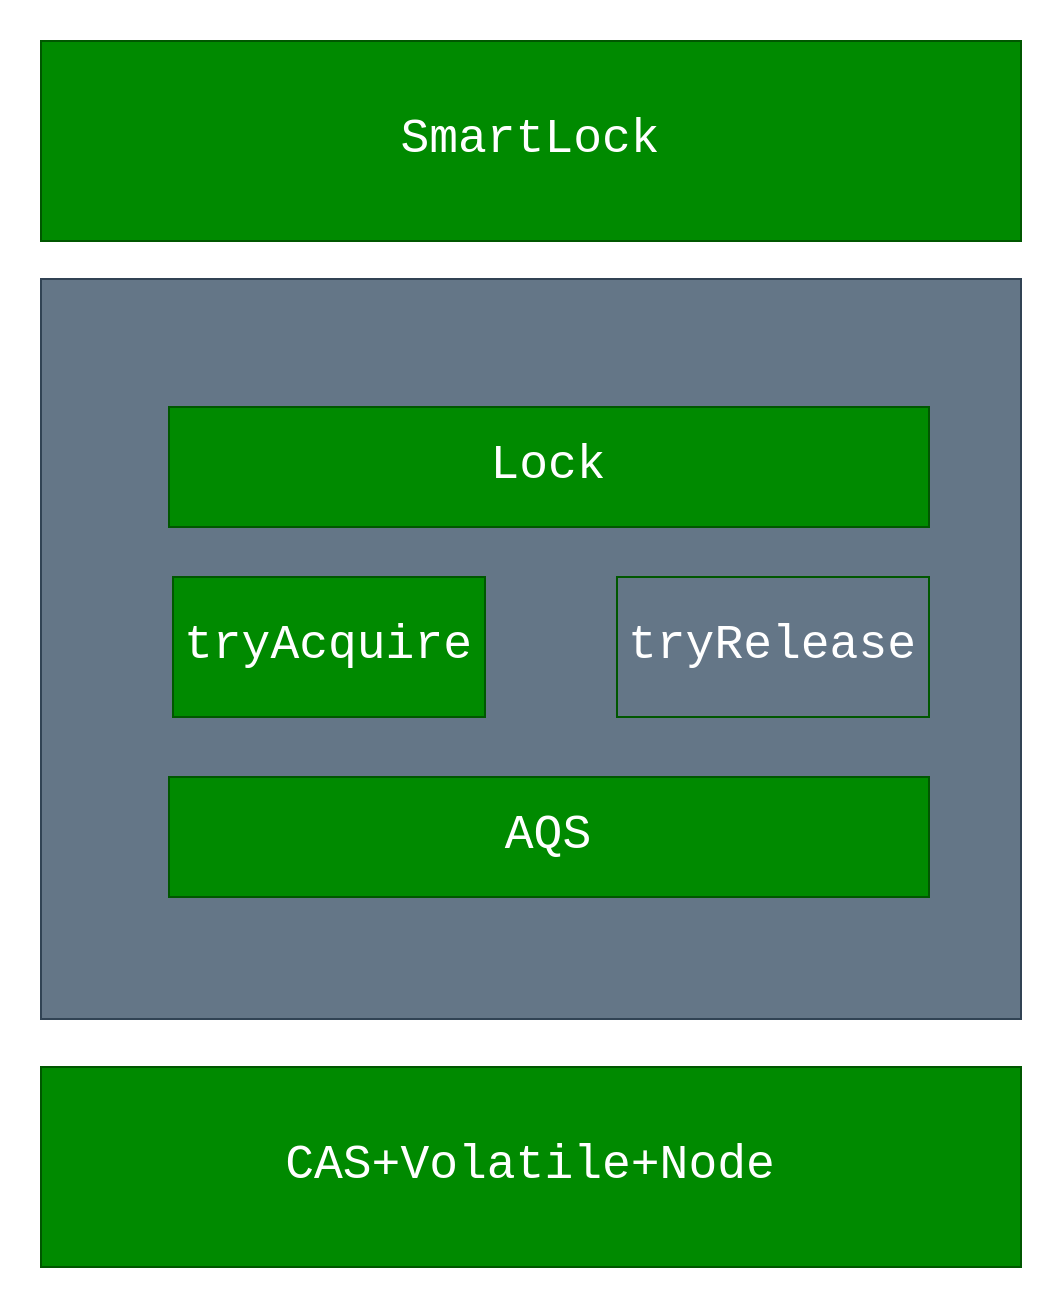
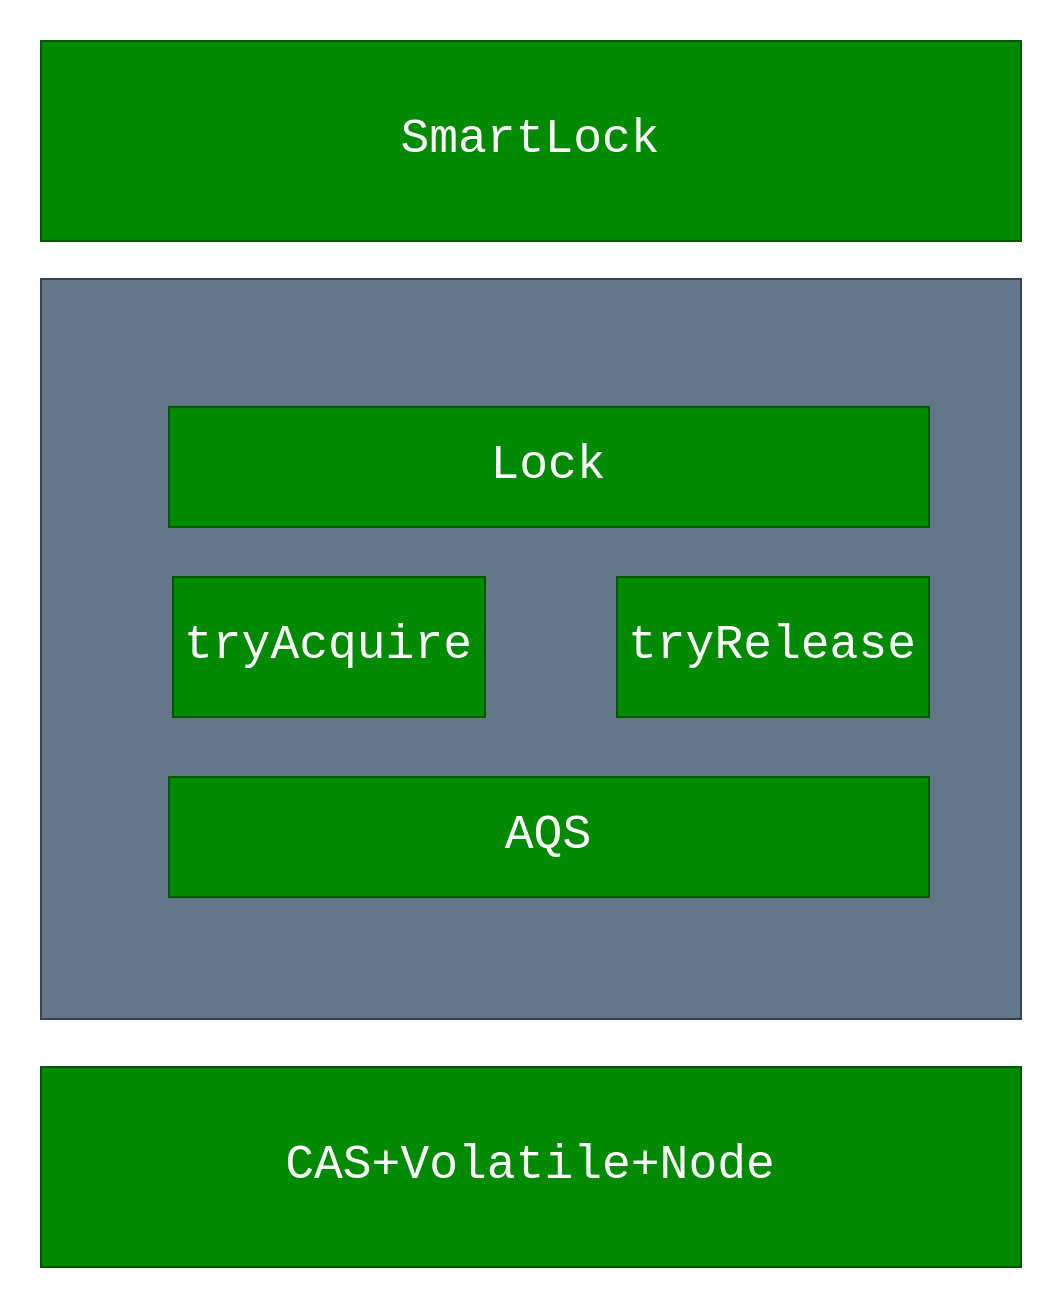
  <mxCell id="0" />
  <mxCell id="1" parent="0" />
  <mxCell id="2" value="&lt;font style=&quot;font-size: 24px&quot; face=&quot;Courier New&quot;&gt;SmartLock&lt;/font&gt;" style="rounded=0;whiteSpace=wrap;html=1;fillColor=#008a00;strokeColor=#005700;fontColor=#ffffff;" vertex="1" parent="1"><mxGeometry x="20" y="20" width="490" height="100" as="geometry" /></mxCell>
  <mxCell id="3" value="" style="rounded=0;whiteSpace=wrap;html=1;fontFamily=Courier New;fontSize=24;fillColor=#647687;strokeColor=#314354;fontColor=#ffffff;" vertex="1" parent="1"><mxGeometry x="20" y="139" width="490" height="370" as="geometry" /></mxCell>
  <mxCell id="4" value="Lock" style="rounded=0;whiteSpace=wrap;html=1;fontFamily=Courier New;fontSize=24;fillColor=#008a00;fontColor=#ffffff;strokeColor=#005700;" vertex="1" parent="1"><mxGeometry x="84" y="203" width="380" height="60" as="geometry" /></mxCell>
  <mxCell id="5" value="AQS" style="rounded=0;whiteSpace=wrap;html=1;fontFamily=Courier New;fontSize=24;fillColor=#008a00;fontColor=#ffffff;strokeColor=#005700;" vertex="1" parent="1"><mxGeometry x="84" y="388" width="380" height="60" as="geometry" /></mxCell>
  <mxCell id="6" value="tryAcquire" style="rounded=0;whiteSpace=wrap;html=1;fontFamily=Courier New;fontSize=24;fillColor=#008a00;fontColor=#ffffff;strokeColor=#005700;" vertex="1" parent="1"><mxGeometry x="86" y="288" width="156" height="70" as="geometry" /></mxCell>
- <mxCell id="7" value="tryRelease" style="rounded=0;whiteSpace=wrap;html=1;fontFamily=Courier New;fontSize=24;fillColor=#647687;fontColor=#ffffff;strokeColor=#005700;" vertex="1" parent="1"><mxGeometry x="308" y="288" width="156" height="70" as="geometry" /></mxCell>
+ <mxCell id="7" value="tryRelease" style="rounded=0;whiteSpace=wrap;html=1;fontFamily=Courier New;fontSize=24;fillColor=#008a00;fontColor=#ffffff;strokeColor=#005700;" vertex="1" parent="1"><mxGeometry x="308" y="288" width="156" height="70" as="geometry" /></mxCell>
  <mxCell id="8" value="&lt;font style=&quot;font-size: 24px&quot; face=&quot;Courier New&quot;&gt;CAS+Volatile+Node&lt;/font&gt;" style="rounded=0;whiteSpace=wrap;html=1;fillColor=#008a00;strokeColor=#005700;fontColor=#ffffff;" vertex="1" parent="1"><mxGeometry x="20" y="533" width="490" height="100" as="geometry" /></mxCell>
